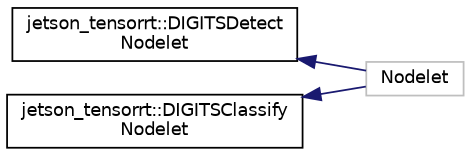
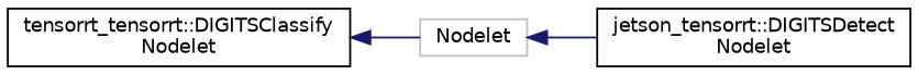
  digraph {
    rankdir=LR
    node [color=black fillcolor=white fontname=Helvetica fontsize=10 shape=record style=filled]
    edge [color=midnightblue dir=back fontname=Helvetica fontsize=10 labelfontname=Helvetica labelfontsize=10 style=solid]
    n1 [color=grey75 height=0.2 label=Nodelet width=0.4]
    n2 [height=0.2 label="jetson_tensorrt::DIGITSDetect\lNodelet" width=0.4]
-   n3 [height=0.2 label="jetson_tensorrt::DIGITSClassify\lNodelet" width=0.4]
-   n2 -> n1
+   n3 [height=0.2 label="tensorrt_tensorrt::DIGITSClassify\lNodelet" width=0.4]
+   n1 -> n2
    n3 -> n1
  }
